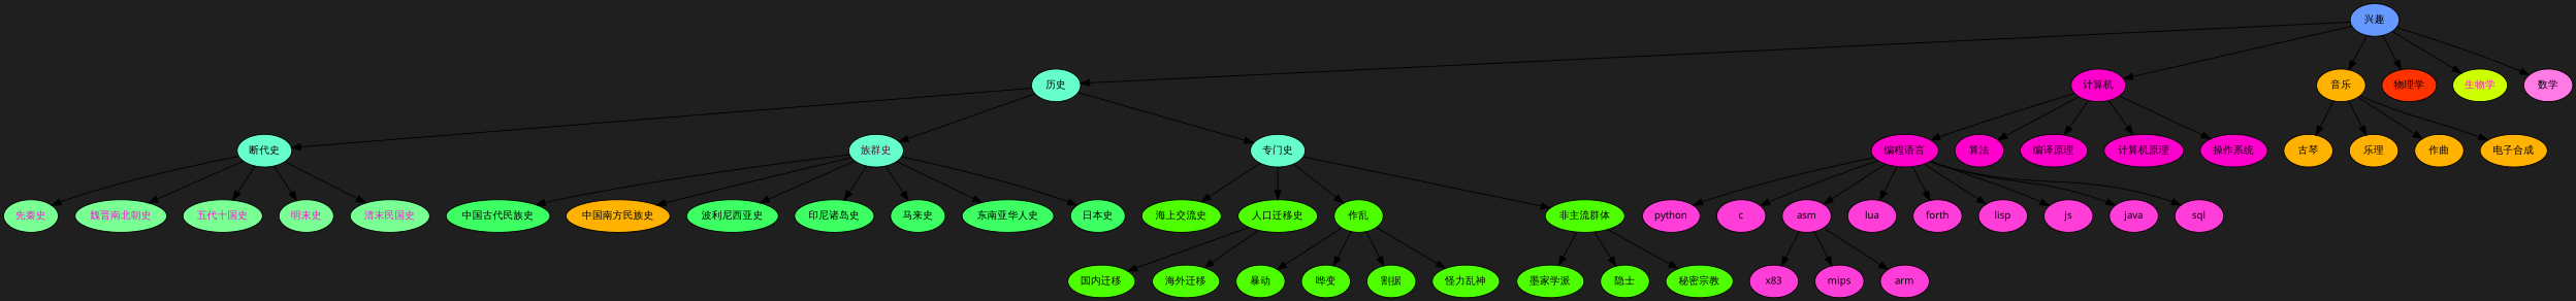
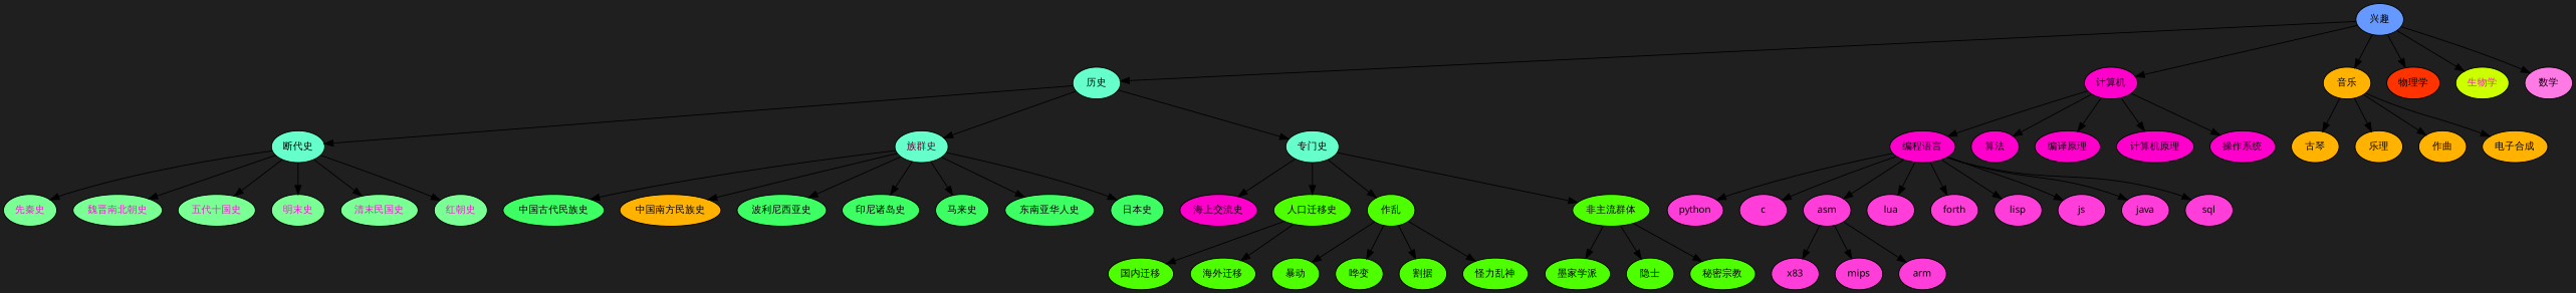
  digraph {
    bgcolor="#1F1F1F"
    pack=true
    node [fillcolor="#4DFF00" fontname="wqy-zenhei" fontsize=11 style=filled fontcolor="#000000"]
    "兴趣" [fillcolor="#6699FF" fontcolor=""]
    "历史" [fillcolor="#66FFCC" fontcolor=""]
    "计算机" [fillcolor="#FF00CC"]
    "音乐" [fillcolor="#FFB300"]
    "物理学" [fillcolor="#FF3300"]
    "生物学" [fillcolor="#CCFF00" fontcolor="#FF11DD"]
    "数学" [fillcolor="#FF7AE4"]
    "断代史" [fillcolor="#66FFCC" fontcolor=""]
    "族群史" [fillcolor="#66FFCC" fontcolor="#660033"]
    "专门史" [fillcolor="#66FFCC"]
    "编程语言" [fillcolor="#FF00CC"]
    "算法" [fillcolor="#FF00CC"]
    "编译原理" [fillcolor="#FF00CC"]
    "计算机原理" [fillcolor="#FF00CC"]
    "操作系统" [fillcolor="#FF00CC"]
    "古琴" [fillcolor="#FFB300"]
    "乐理" [fillcolor="#FFB300"]
    "作曲" [fillcolor="#FFB300"]
    "电子合成" [fillcolor="#FFB300"]
    "先秦史" [fillcolor="#7AFF95" fontcolor="#FF11DD"]
    "魏晋南北朝史" [fillcolor="#7AFF95" fontcolor="#FF11DD"]
    "五代十国史" [fillcolor="#7AFF95" fontcolor="#FF11DD"]
    "明末史" [fillcolor="#7AFF95" fontcolor="#FF11DD"]
    "清末民国史" [fillcolor="#7AFF95" fontcolor="#FF11DD"]
+   "红朝史" [fillcolor="#7AFF95" fontcolor="#FF11DD"]
    "中国古代民族史" [fillcolor="#3DFF64"]
    "中国南方民族史" [fillcolor="#FFB300"]
    "波利尼西亚史" [fillcolor="#3DFF64"]
    "印尼诸岛史" [fillcolor="#3DFF64"]
    "马来史" [fillcolor="#3DFF64"]
    "东南亚华人史" [fillcolor="#3DFF64"]
    "日本史" [fillcolor="#3DFF64"]
-   "海上交流史"
+   "海上交流史" [fillcolor="#FF00CC"]
    "人口迁移史"
    "作乱"
    "非主流群体"
    "国内迁移"
    "海外迁移"
    "暴动"
    "哗变"
    "割据"
    "怪力乱神"
    "墨家学派"
    "隐士"
    "秘密宗教"
    python [fillcolor="#FF3DD8"]
    c [fillcolor="#FF3DD8"]
    asm [fillcolor="#FF3DD8"]
    lua [fillcolor="#FF3DD8"]
    forth [fillcolor="#FF3DD8"]
    lisp [fillcolor="#FF3DD8"]
    js [fillcolor="#FF3DD8"]
    java [fillcolor="#FF3DD8"]
    sql [fillcolor="#FF3DD8"]
    n55 [fillcolor="#FF3DD8" label=x83]
    mips [fillcolor="#FF3DD8"]
    arm [fillcolor="#FF3DD8"]
    "兴趣" -> "历史"
    "兴趣" -> "计算机"
    "兴趣" -> "音乐"
    "兴趣" -> "物理学"
    "兴趣" -> "生物学"
    "兴趣" -> "数学"
    "历史" -> "断代史"
    "历史" -> "族群史"
    "历史" -> "专门史"
    "计算机" -> "编程语言"
    "计算机" -> "算法"
    "计算机" -> "编译原理"
    "计算机" -> "计算机原理"
    "计算机" -> "操作系统"
    "音乐" -> "古琴"
    "音乐" -> "乐理"
    "音乐" -> "作曲"
    "音乐" -> "电子合成"
    "断代史" -> "先秦史"
    "断代史" -> "魏晋南北朝史"
    "断代史" -> "五代十国史"
    "断代史" -> "明末史"
    "断代史" -> "清末民国史"
+   "断代史" -> "红朝史"
    "族群史" -> "中国古代民族史"
    "族群史" -> "中国南方民族史"
    "族群史" -> "波利尼西亚史"
    "族群史" -> "印尼诸岛史"
    "族群史" -> "马来史"
    "族群史" -> "东南亚华人史"
    "族群史" -> "日本史"
    "专门史" -> "海上交流史"
    "专门史" -> "人口迁移史"
    "专门史" -> "作乱"
    "专门史" -> "非主流群体"
    "编程语言" -> python
    "编程语言" -> c
    "编程语言" -> asm
    "编程语言" -> lua
    "编程语言" -> forth
    "编程语言" -> lisp
    "编程语言" -> js
    "编程语言" -> java
    "编程语言" -> sql
    "人口迁移史" -> "国内迁移"
    "人口迁移史" -> "海外迁移"
    "作乱" -> "暴动"
    "作乱" -> "哗变"
    "作乱" -> "割据"
    "作乱" -> "怪力乱神"
    "非主流群体" -> "墨家学派"
    "非主流群体" -> "隐士"
    "非主流群体" -> "秘密宗教"
    asm -> n55
    asm -> mips
    asm -> arm
  }
